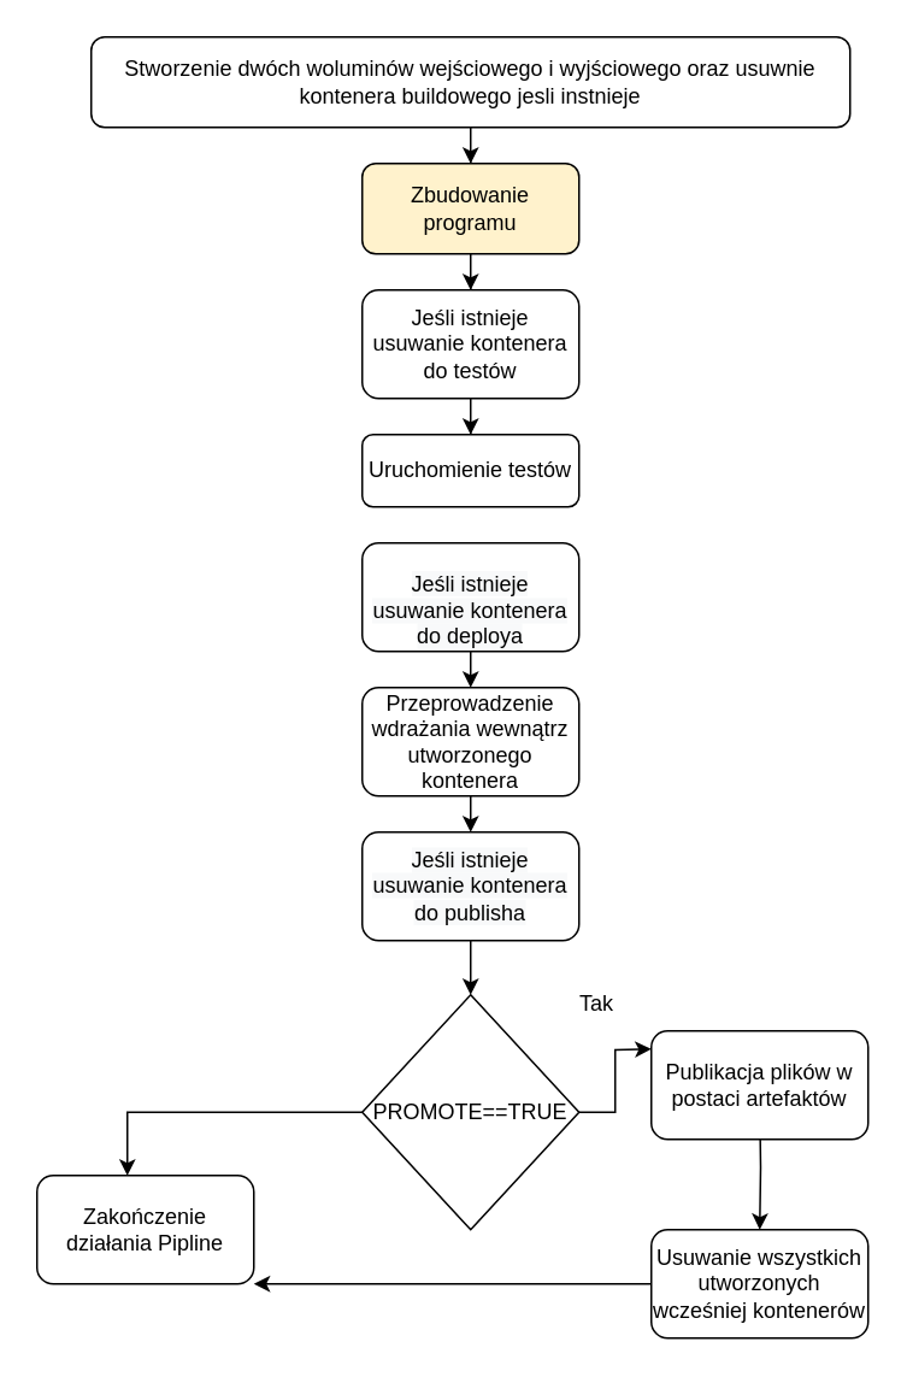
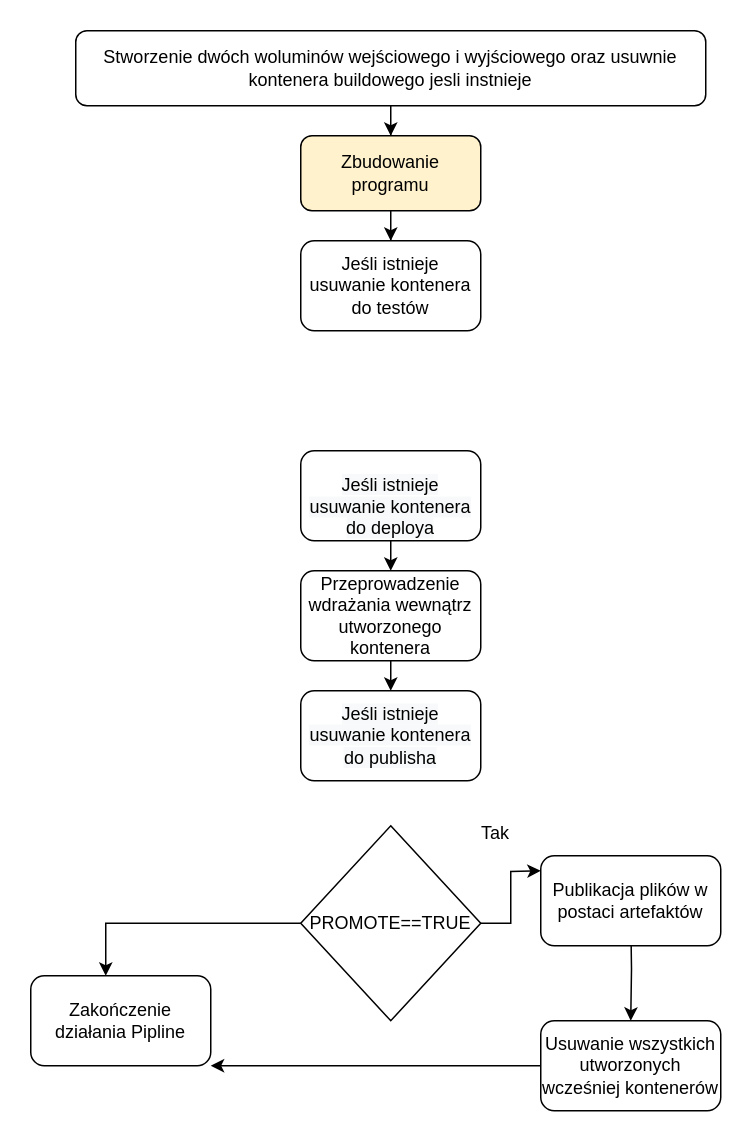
  <mxCell id="0" />
  <mxCell id="1" parent="0" />
  <mxCell id="2" style="edgeStyle=orthogonalEdgeStyle;rounded=0;orthogonalLoop=1;jettySize=auto;html=1;exitX=0.5;exitY=1;exitDx=0;exitDy=0;" parent="1" source="3" target="5" edge="1"><mxGeometry relative="1" as="geometry" /></mxCell>
  <mxCell id="3" value="Stworzenie dwóch woluminów wejściowego i wyjściowego oraz usuwnie kontenera buildowego jesli instnieje" style="rounded=1;whiteSpace=wrap;html=1;" parent="1" vertex="1"><mxGeometry x="50" y="20" width="420" height="50" as="geometry" /></mxCell>
  <mxCell id="4" style="edgeStyle=orthogonalEdgeStyle;rounded=0;orthogonalLoop=1;jettySize=auto;html=1;exitX=0.5;exitY=1;exitDx=0;exitDy=0;" parent="1" source="5" target="7" edge="1"><mxGeometry relative="1" as="geometry" /></mxCell>
  <mxCell id="5" value="Zbudowanie programu" style="rounded=1;whiteSpace=wrap;html=1;fillColor=#fff2cc;" parent="1" vertex="1"><mxGeometry x="200" y="90" width="120" height="50" as="geometry" /></mxCell>
- <mxCell id="6" value="" style="edgeStyle=orthogonalEdgeStyle;rounded=0;orthogonalLoop=1;jettySize=auto;html=1;" parent="1" source="7" target="8" edge="1"><mxGeometry relative="1" as="geometry" /></mxCell>
  <mxCell id="7" value="Jeśli istnieje usuwanie kontenera do testów" style="rounded=1;whiteSpace=wrap;html=1;" parent="1" vertex="1"><mxGeometry x="200" y="160" width="120" height="60" as="geometry" /></mxCell>
- <mxCell id="8" value="Uruchomienie testów" style="rounded=1;whiteSpace=wrap;html=1;" parent="1" vertex="1"><mxGeometry x="200" y="240" width="120" height="40" as="geometry" /></mxCell>
  <mxCell id="9" style="edgeStyle=orthogonalEdgeStyle;rounded=0;orthogonalLoop=1;jettySize=auto;html=1;exitX=0.5;exitY=1;exitDx=0;exitDy=0;entryX=0.5;entryY=0;entryDx=0;entryDy=0;" parent="1" source="10" target="11" edge="1"><mxGeometry relative="1" as="geometry" /></mxCell>
  <mxCell id="10" value="&lt;br&gt;&lt;span style=&quot;color: rgb(0, 0, 0); font-family: Helvetica; font-size: 12px; font-style: normal; font-variant-ligatures: normal; font-variant-caps: normal; font-weight: 400; letter-spacing: normal; orphans: 2; text-align: center; text-indent: 0px; text-transform: none; widows: 2; word-spacing: 0px; -webkit-text-stroke-width: 0px; background-color: rgb(248, 249, 250); text-decoration-thickness: initial; text-decoration-style: initial; text-decoration-color: initial; float: none; display: inline !important;&quot;&gt;Jeśli istnieje usuwanie kontenera do deploya&lt;/span&gt;" style="rounded=1;whiteSpace=wrap;html=1;" parent="1" vertex="1"><mxGeometry x="200" y="300" width="120" height="60" as="geometry" /></mxCell>
  <mxCell id="11" value="Przeprowadzenie wdrażania wewnątrz utworzonego kontenera" style="rounded=1;whiteSpace=wrap;html=1;" parent="1" vertex="1"><mxGeometry x="200" y="380" width="120" height="60" as="geometry" /></mxCell>
  <mxCell id="12" value="" style="edgeStyle=orthogonalEdgeStyle;rounded=0;orthogonalLoop=1;jettySize=auto;html=1;" parent="1" source="13" edge="1"><mxGeometry relative="1" as="geometry"><mxPoint x="360" y="580" as="targetPoint" /></mxGeometry></mxCell>
  <mxCell id="13" value="PROMOTE==TRUE" style="rhombus;whiteSpace=wrap;html=1;" parent="1" vertex="1"><mxGeometry x="200" y="550" width="120" height="130" as="geometry" /></mxCell>
  <mxCell id="14" value="" style="edgeStyle=orthogonalEdgeStyle;rounded=0;orthogonalLoop=1;jettySize=auto;html=1;" parent="1" target="19" edge="1"><mxGeometry relative="1" as="geometry"><mxPoint x="420" y="610" as="sourcePoint" /></mxGeometry></mxCell>
  <mxCell id="15" value="Tak" style="text;html=1;strokeColor=none;fillColor=none;align=center;verticalAlign=middle;whiteSpace=wrap;rounded=0;" parent="1" vertex="1"><mxGeometry x="300" y="540" width="60" height="30" as="geometry" /></mxCell>
- <mxCell id="16" style="edgeStyle=orthogonalEdgeStyle;rounded=0;orthogonalLoop=1;jettySize=auto;html=1;exitX=0.5;exitY=1;exitDx=0;exitDy=0;entryX=0.5;entryY=0;entryDx=0;entryDy=0;" parent="1" source="17" target="13" edge="1"><mxGeometry relative="1" as="geometry" /></mxCell>
  <mxCell id="17" value="&lt;span style=&quot;color: rgb(0, 0, 0); font-family: Helvetica; font-size: 12px; font-style: normal; font-variant-ligatures: normal; font-variant-caps: normal; font-weight: 400; letter-spacing: normal; orphans: 2; text-align: center; text-indent: 0px; text-transform: none; widows: 2; word-spacing: 0px; -webkit-text-stroke-width: 0px; text-decoration-thickness: initial; text-decoration-style: initial; text-decoration-color: initial; background-color: rgb(248, 249, 250); float: none; display: inline !important;&quot;&gt;Jeśli istnieje usuwanie kontenera do publisha&lt;/span&gt;" style="rounded=1;whiteSpace=wrap;html=1;" parent="1" vertex="1"><mxGeometry x="200" y="460" width="120" height="60" as="geometry" /></mxCell>
  <mxCell id="18" value="" style="endArrow=classic;html=1;rounded=0;exitX=0.5;exitY=1;exitDx=0;exitDy=0;" parent="1" source="11" target="17" edge="1"><mxGeometry width="50" height="50" relative="1" as="geometry"><mxPoint x="260" y="450" as="sourcePoint" /><mxPoint x="310" y="340" as="targetPoint" /></mxGeometry></mxCell>
  <mxCell id="19" value="Usuwanie wszystkich utworzonych wcześniej kontenerów" style="rounded=1;whiteSpace=wrap;html=1;" parent="1" vertex="1"><mxGeometry x="360" y="680" width="120" height="60" as="geometry" /></mxCell>
  <mxCell id="20" value="&lt;span style=&quot;&quot;&gt;Publikacja plików w postaci artefaktów&lt;/span&gt;" style="rounded=1;whiteSpace=wrap;html=1;" parent="1" vertex="1"><mxGeometry x="360" y="570" width="120" height="60" as="geometry" /></mxCell>
  <mxCell id="21" value="&lt;span style=&quot;&quot;&gt;Zakończenie działania Pipline&lt;/span&gt;" style="rounded=1;whiteSpace=wrap;html=1;" parent="1" vertex="1"><mxGeometry x="20" y="650" width="120" height="60" as="geometry" /></mxCell>
  <mxCell id="22" value="" style="endArrow=classic;html=1;rounded=0;exitX=0;exitY=0.5;exitDx=0;exitDy=0;entryX=1;entryY=1;entryDx=0;entryDy=0;" edge="1" parent="1" source="19" target="21"><mxGeometry width="50" height="50" relative="1" as="geometry"><mxPoint x="230" y="520" as="sourcePoint" /><mxPoint x="280" y="470" as="targetPoint" /></mxGeometry></mxCell>
  <mxCell id="23" value="" style="endArrow=classic;html=1;rounded=0;exitX=0;exitY=0.5;exitDx=0;exitDy=0;" edge="1" parent="1" source="13"><mxGeometry width="50" height="50" relative="1" as="geometry"><mxPoint x="70" y="550" as="sourcePoint" /><mxPoint x="70" y="650" as="targetPoint" /><Array as="points"><mxPoint x="70" y="615" /></Array></mxGeometry></mxCell>
